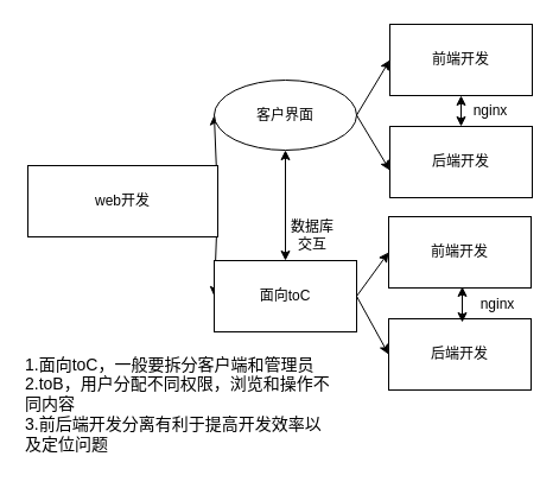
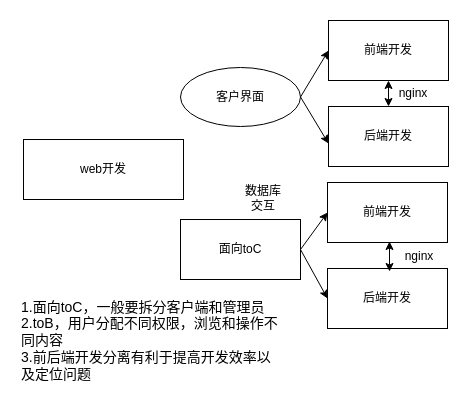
  <mxCell id="0" />
  <mxCell id="1" parent="0" />
- <mxCell id="2" style="edgeStyle=none;html=1;exitX=1;exitY=0.5;exitDx=0;exitDy=0;entryX=0;entryY=0.5;entryDx=0;entryDy=0;" edge="1" parent="1" source="4" target="7"><mxGeometry relative="1" as="geometry" /></mxCell>
- <mxCell id="3" style="edgeStyle=none;html=1;exitX=1;exitY=0.5;exitDx=0;exitDy=0;entryX=0;entryY=0.5;entryDx=0;entryDy=0;" edge="1" parent="1" source="4" target="10"><mxGeometry relative="1" as="geometry" /></mxCell>
  <mxCell id="4" value="web开发" style="rounded=0;whiteSpace=wrap;html=1;" vertex="1" parent="1"><mxGeometry x="23" y="139" width="160" height="60" as="geometry" /></mxCell>
  <mxCell id="5" style="edgeStyle=none;html=1;exitX=1;exitY=0.5;exitDx=0;exitDy=0;entryX=0;entryY=0.5;entryDx=0;entryDy=0;" edge="1" parent="1" source="7" target="11"><mxGeometry relative="1" as="geometry" /></mxCell>
  <mxCell id="6" style="edgeStyle=none;html=1;exitX=1;exitY=0.5;exitDx=0;exitDy=0;entryX=0;entryY=0.617;entryDx=0;entryDy=0;entryPerimeter=0;" edge="1" parent="1" source="7" target="12"><mxGeometry relative="1" as="geometry" /></mxCell>
  <mxCell id="7" value="客户界面" style="ellipse;whiteSpace=wrap;html=1;" vertex="1" parent="1"><mxGeometry x="180" y="67" width="120" height="59" as="geometry" /></mxCell>
  <mxCell id="8" style="edgeStyle=none;html=1;exitX=1;exitY=0.5;exitDx=0;exitDy=0;entryX=0;entryY=0.5;entryDx=0;entryDy=0;" edge="1" parent="1" source="10" target="13"><mxGeometry relative="1" as="geometry" /></mxCell>
  <mxCell id="9" style="edgeStyle=none;html=1;exitX=1;exitY=0.5;exitDx=0;exitDy=0;entryX=0;entryY=0.5;entryDx=0;entryDy=0;" edge="1" parent="1" source="10" target="14"><mxGeometry relative="1" as="geometry" /></mxCell>
  <mxCell id="10" value="面向toC" style="rounded=0;whiteSpace=wrap;html=1;" vertex="1" parent="1"><mxGeometry x="180" y="219" width="120" height="60" as="geometry" /></mxCell>
  <mxCell id="11" value="前端开发" style="rounded=0;whiteSpace=wrap;html=1;" vertex="1" parent="1"><mxGeometry x="328" y="20" width="120" height="60" as="geometry" /></mxCell>
  <mxCell id="12" value="后端开发" style="rounded=0;whiteSpace=wrap;html=1;" vertex="1" parent="1"><mxGeometry x="328" y="106" width="120" height="60" as="geometry" /></mxCell>
  <mxCell id="13" value="前端开发" style="rounded=0;whiteSpace=wrap;html=1;" vertex="1" parent="1"><mxGeometry x="327" y="182" width="120" height="60" as="geometry" /></mxCell>
  <mxCell id="14" value="后端开发" style="rounded=0;whiteSpace=wrap;html=1;" vertex="1" parent="1"><mxGeometry x="327" y="268" width="120" height="60" as="geometry" /></mxCell>
- <mxCell id="15" value="" style="endArrow=classic;startArrow=classic;html=1;entryX=0.5;entryY=1;entryDx=0;entryDy=0;exitX=0.5;exitY=0;exitDx=0;exitDy=0;" edge="1" parent="1" source="10" target="7"><mxGeometry width="50" height="50" relative="1" as="geometry"><mxPoint x="238" y="214" as="sourcePoint" /><mxPoint x="225" y="147" as="targetPoint" /></mxGeometry></mxCell>
  <mxCell id="16" value="数据库&lt;br&gt;交互" style="text;html=1;strokeColor=none;fillColor=none;align=center;verticalAlign=middle;whiteSpace=wrap;rounded=0;" vertex="1" parent="1"><mxGeometry x="233" y="183" width="60" height="30" as="geometry" /></mxCell>
  <mxCell id="17" value="nginx" style="text;html=1;strokeColor=none;fillColor=none;align=center;verticalAlign=middle;whiteSpace=wrap;rounded=0;" vertex="1" parent="1"><mxGeometry x="383" y="78" width="60" height="30" as="geometry" /></mxCell>
  <mxCell id="18" value="" style="endArrow=classic;startArrow=classic;html=1;entryX=0.5;entryY=1;entryDx=0;entryDy=0;exitX=0.5;exitY=0;exitDx=0;exitDy=0;" edge="1" parent="1" source="12" target="11"><mxGeometry width="50" height="50" relative="1" as="geometry"><mxPoint x="248" y="224" as="sourcePoint" /><mxPoint x="248" y="136" as="targetPoint" /></mxGeometry></mxCell>
  <mxCell id="19" value="nginx" style="text;html=1;strokeColor=none;fillColor=none;align=center;verticalAlign=middle;whiteSpace=wrap;rounded=0;" vertex="1" parent="1"><mxGeometry x="389" y="241" width="60" height="30" as="geometry" /></mxCell>
  <mxCell id="20" value="" style="endArrow=classic;startArrow=classic;html=1;entryX=0;entryY=0;entryDx=0;entryDy=0;exitX=0;exitY=1;exitDx=0;exitDy=0;" edge="1" parent="1" source="19" target="19"><mxGeometry width="50" height="50" relative="1" as="geometry"><mxPoint x="248" y="224" as="sourcePoint" /><mxPoint x="248" y="136" as="targetPoint" /></mxGeometry></mxCell>
  <mxCell id="21" value="&lt;div style=&quot;text-align: left&quot;&gt;&lt;span&gt;&lt;font style=&quot;font-size: 14px&quot;&gt;1.面向toC，一般要拆分客户端和管理员&lt;/font&gt;&lt;/span&gt;&lt;/div&gt;&lt;div style=&quot;text-align: left&quot;&gt;&lt;span&gt;&lt;font style=&quot;font-size: 14px&quot;&gt;2.toB，用户分配不同权限，浏览和操作不同内容&lt;/font&gt;&lt;/span&gt;&lt;/div&gt;&lt;div style=&quot;text-align: left&quot;&gt;&lt;span&gt;&lt;font style=&quot;font-size: 14px&quot;&gt;3.前后端开发分离有利于提高开发效率以及定位问题&lt;/font&gt;&lt;/span&gt;&lt;/div&gt;" style="text;html=1;strokeColor=none;fillColor=none;align=center;verticalAlign=middle;whiteSpace=wrap;rounded=0;" vertex="1" parent="1"><mxGeometry x="20" y="290" width="259" height="99" as="geometry" /></mxCell>
